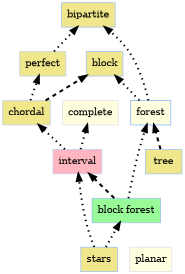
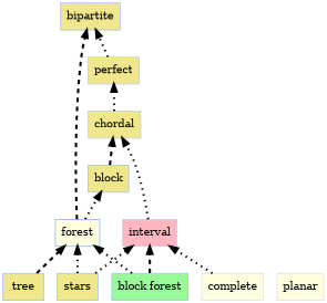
  digraph {
    rankdir=BT
    node [color="#99bcf8" fillcolor=khaki shape=box style=filled]
    edge [decorate=true lblstyle="above, sloped" penwidth=3.0 style=dotted weight=100]
    n1 [label=stars]
    n2 [color="#bbccf0" fillcolor=lightpink label=interval]
    n3 [color="#78acff" fillcolor=lightyellow label=forest]
    n4 [color="#bbccf0" label=chordal]
    n5 [label=block]
    n6 [label=bipartite]
    n7 [color="#bbccf0" label=perfect]
    n8 [color="#dddde8" fillcolor=lightyellow label=planar]
    n9 [label=tree]
    n10 [color="#dddde8" fillcolor=lightyellow label=complete]
    n11 [fillcolor=palegreen label="block forest"]
    n1 -> n2
-   n1 -> n11
+   n1 -> n3
    n2 -> n4
    n3 -> n5
-   n3 -> n6
+   n3 -> n6 [style=dashed]
    n4 -> n7
-   n4 -> n5 [style=dashed]
+   n5 -> n4 [style=dashed]
    n7 -> n6
    n9 -> n3 [style=dashed]
-   n2 -> n10
+   n10 -> n2
    n11 -> n2 [style=dashed]
    n11 -> n3
  }
